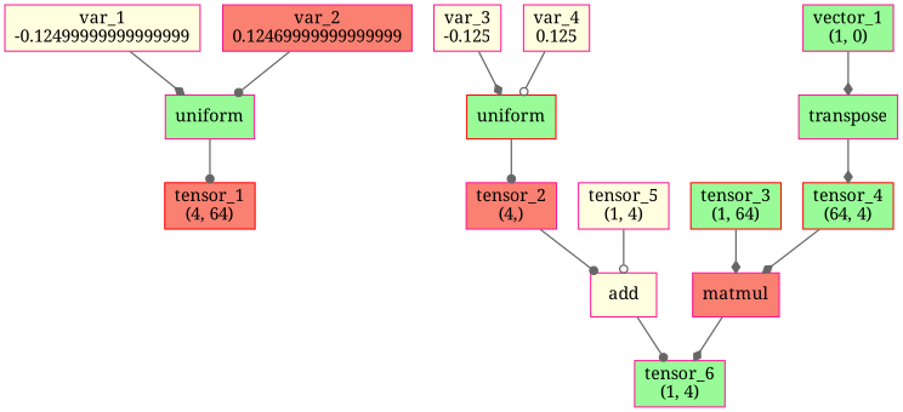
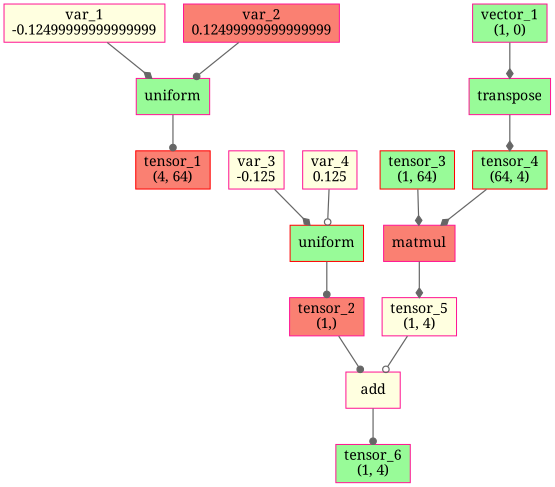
  digraph {
    fontname="Noto Serif"
    rankdir=TB
    node [color=deeppink fillcolor=palegreen fontname="Noto Serif" labeljust=l shape=box style=filled]
    edge [arrowhead=diamond arrowsize=0.8 color=gray40 fontname="Noto Serif" penwidth=1.2]
    n1 [color=red fillcolor=salmon label="tensor_1\n(4, 64)"]
    n2 [label=transpose]
    n3 [color=red label="tensor_4\n(64, 4)"]
-   n4 [fillcolor=salmon label="tensor_2\n(4,)"]
+   n4 [fillcolor=salmon label="tensor_2\n(1,)"]
    n5 [fillcolor=lightyellow label=add]
    n6 [label="tensor_6\n(1, 4)"]
    n7 [fillcolor=lightyellow label="var_1\n-0.12499999999999999"]
    n8 [label=uniform]
-   n9 [fillcolor=salmon label="var_2\n0.12469999999999999"]
+   n9 [fillcolor=salmon label="var_2\n0.12499999999999999"]
    n10 [fillcolor=lightyellow label="var_3\n-0.125"]
    n11 [color=red label=uniform]
    n12 [fillcolor=lightyellow label="var_4\n0.125"]
    n13 [color=red label="tensor_3\n(1, 64)"]
    n14 [fillcolor=salmon label=matmul]
    n15 [fillcolor=lightyellow label="tensor_5\n(1, 4)"]
    n16 [label="vector_1\n(1, 0)"]
    n2 -> n3
    n3 -> n14
    n4 -> n5 [arrowhead=dot]
    n5 -> n6 [arrowhead=dot]
    n7 -> n8
    n8 -> n1 [arrowhead=dot]
    n9 -> n8 [arrowhead=dot]
    n10 -> n11
    n11 -> n4 [arrowhead=dot]
    n12 -> n11 [arrowhead=odot]
    n13 -> n14
-   n14 -> n6
+   n14 -> n15
    n15 -> n5 [arrowhead=odot]
    n16 -> n2
  }
